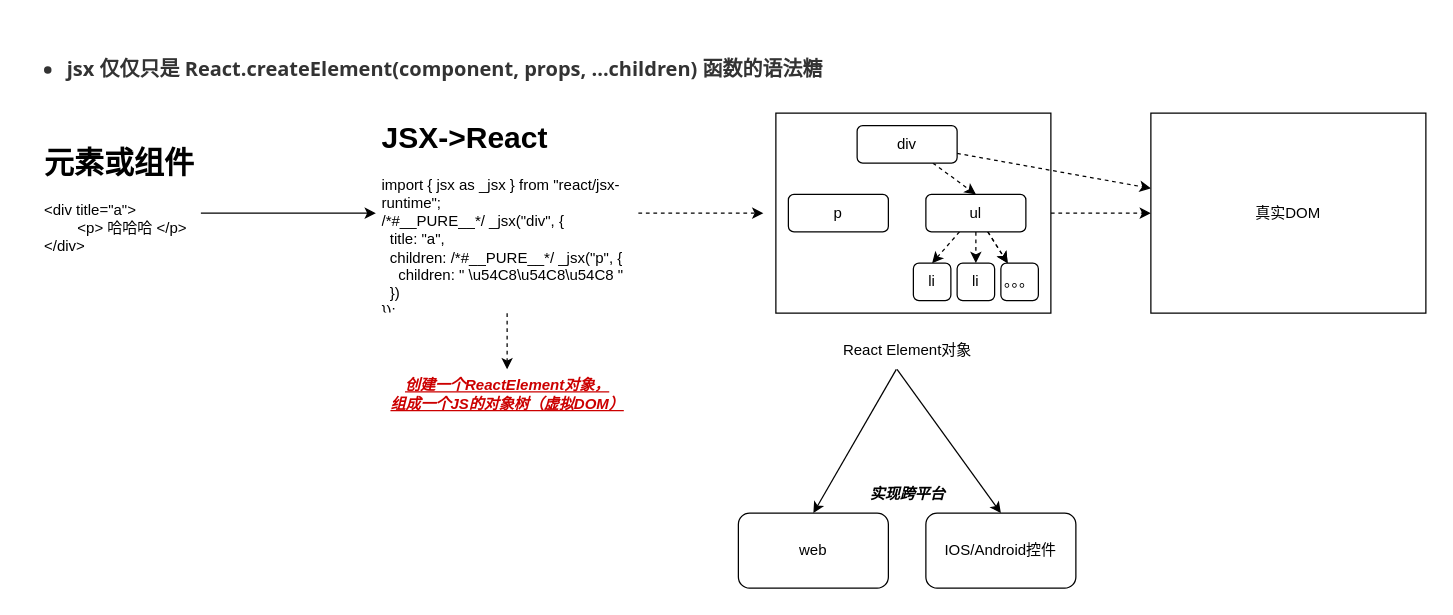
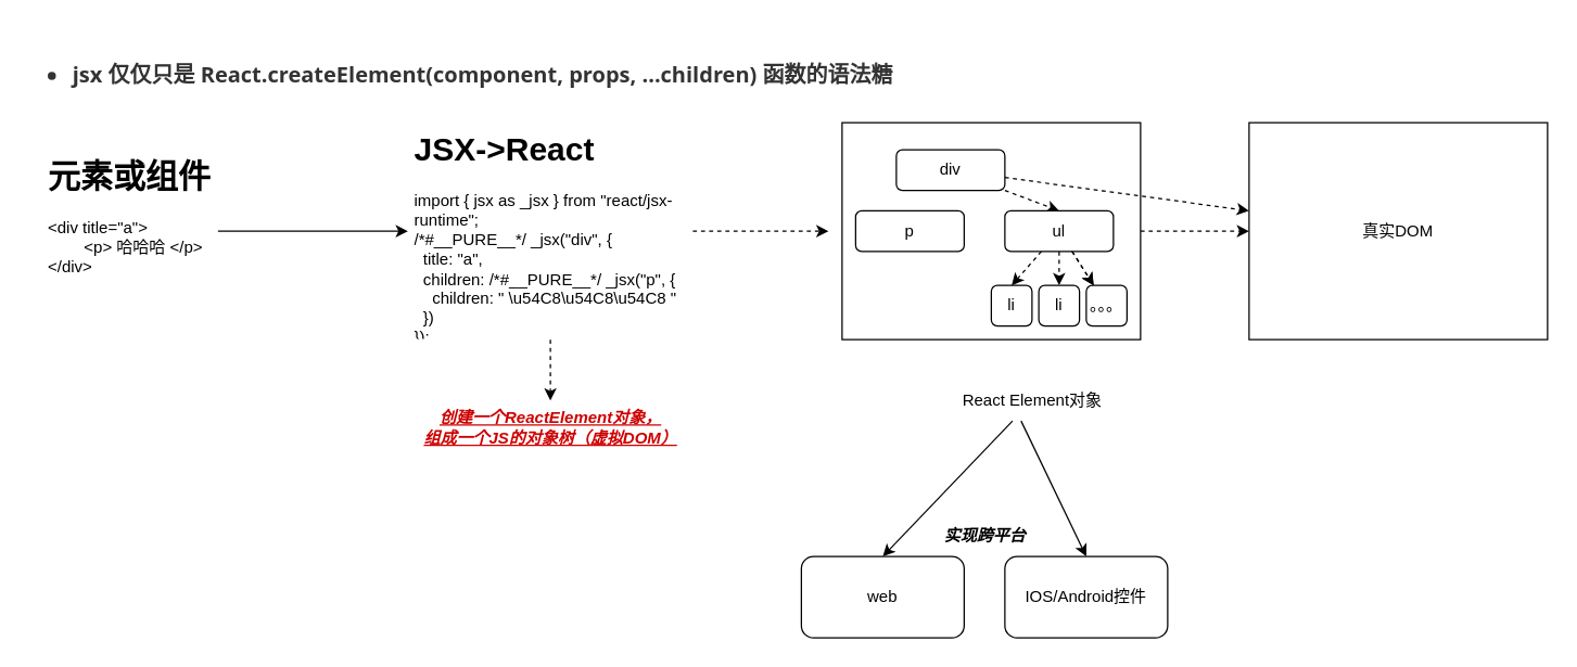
  <mxCell id="0" />
  <mxCell id="1" parent="0" />
  <mxCell id="2" value="" style="edgeStyle=none;html=1;dashed=1;fontColor=#000000;" parent="1" source="3" target="23" edge="1"><mxGeometry relative="1" as="geometry" /></mxCell>
  <mxCell id="3" value="" style="rounded=0;whiteSpace=wrap;html=1;fontColor=#000000;" parent="1" vertex="1"><mxGeometry x="620" y="90" width="220" height="160" as="geometry" /></mxCell>
  <mxCell id="4" value="&lt;ul style=&quot;border-color: var(--border-color); box-sizing: border-box; margin: 0.8em 0px; padding-left: 30px; position: relative; color: rgb(51, 51, 51); font-family: &amp;quot;Open Sans&amp;quot;, &amp;quot;Clear Sans&amp;quot;, &amp;quot;Helvetica Neue&amp;quot;, Helvetica, Arial, &amp;quot;Segoe UI Emoji&amp;quot;, sans-serif; font-size: 16px; text-align: start;&quot; data-mark=&quot;*&quot; class=&quot;ul-list&quot;&gt;&lt;li style=&quot;border-color: var(--border-color); box-sizing: border-box; margin: 0px; position: relative;&quot; class=&quot;md-list-item md-focus-container&quot;&gt;&lt;p style=&quot;border-color: var(--border-color); box-sizing: border-box; line-height: inherit; orphans: 4; margin: 0px 0px 0.5rem; position: relative;&quot; class=&quot;md-end-block md-p md-focus&quot;&gt;&lt;span style=&quot;border-color: var(--border-color); box-sizing: border-box;&quot; class=&quot;md-pair-s md-expand&quot;&gt;&lt;strong style=&quot;border-color: var(--border-color); box-sizing: border-box;&quot;&gt;jsx 仅仅只是 React.createElement(component, props, ...children) 函数的语法糖&lt;/strong&gt;&lt;/span&gt;&lt;/p&gt;&lt;/li&gt;&lt;/ul&gt;" style="text;html=1;align=center;verticalAlign=middle;resizable=0;points=[];autosize=1;strokeColor=none;fillColor=none;" parent="1" vertex="1"><mxGeometry x="20" y="20" width="640" height="70" as="geometry" /></mxCell>
  <mxCell id="5" value="&lt;h1&gt;元素或组件&lt;/h1&gt;&lt;div&gt;&amp;lt;div title=&quot;a&quot;&amp;gt;&lt;/div&gt;&lt;div&gt;&lt;span style=&quot;white-space: pre;&quot;&gt;&#09;&lt;/span&gt;&amp;lt;p&amp;gt; 哈哈哈 &amp;lt;/p&amp;gt;&lt;/div&gt;&lt;div&gt;&amp;lt;/div&amp;gt;&amp;nbsp;&lt;/div&gt;" style="text;html=1;strokeColor=none;fillColor=none;spacing=5;spacingTop=-20;whiteSpace=wrap;overflow=hidden;rounded=0;" parent="1" vertex="1"><mxGeometry x="30" y="110" width="130" height="120" as="geometry" /></mxCell>
  <mxCell id="6" value="" style="endArrow=classic;html=1;exitX=1;exitY=0.5;exitDx=0;exitDy=0;" parent="1" source="5" edge="1"><mxGeometry width="50" height="50" relative="1" as="geometry"><mxPoint x="250" y="230" as="sourcePoint" /><mxPoint x="300" y="170" as="targetPoint" /></mxGeometry></mxCell>
  <mxCell id="7" value="" style="edgeStyle=none;html=1;dashed=1;fontColor=#CC0000;" parent="1" source="8" edge="1"><mxGeometry relative="1" as="geometry"><mxPoint x="610" y="170" as="targetPoint" /></mxGeometry></mxCell>
  <mxCell id="8" value="&lt;h1&gt;JSX-&amp;gt;React&lt;br&gt;&lt;/h1&gt;&lt;div&gt;&lt;div&gt;import { jsx as _jsx } from &quot;react/jsx-runtime&quot;;&lt;/div&gt;&lt;div&gt;/*#__PURE__*/ _jsx(&quot;div&quot;, {&lt;/div&gt;&lt;div&gt;&amp;nbsp; title: &quot;a&quot;,&lt;/div&gt;&lt;div&gt;&amp;nbsp; children: /*#__PURE__*/ _jsx(&quot;p&quot;, {&lt;/div&gt;&lt;div&gt;&amp;nbsp; &amp;nbsp; children: &quot; \u54C8\u54C8\u54C8 &quot;&lt;/div&gt;&lt;div&gt;&amp;nbsp; })&lt;/div&gt;&lt;div&gt;});&lt;/div&gt;&lt;/div&gt;" style="text;html=1;strokeColor=none;fillColor=none;spacing=5;spacingTop=-20;whiteSpace=wrap;overflow=hidden;rounded=0;" parent="1" vertex="1"><mxGeometry x="300" y="90" width="210" height="160" as="geometry" /></mxCell>
  <mxCell id="9" value="" style="endArrow=classic;html=1;exitX=0.5;exitY=1;exitDx=0;exitDy=0;dashed=1;" parent="1" source="8" target="10" edge="1"><mxGeometry width="50" height="50" relative="1" as="geometry"><mxPoint x="430" y="360" as="sourcePoint" /><mxPoint x="415" y="300" as="targetPoint" /></mxGeometry></mxCell>
  <mxCell id="10" value="创建一个ReactElement对象，&lt;br&gt;组成一个JS的对象树（虚拟DOM）&lt;br&gt;" style="text;html=1;align=center;verticalAlign=middle;resizable=0;points=[];autosize=1;strokeColor=none;fillColor=none;fontStyle=7;fontColor=#CC0000;" parent="1" vertex="1"><mxGeometry x="300" y="295" width="210" height="40" as="geometry" /></mxCell>
  <mxCell id="11" value="" style="edgeStyle=none;html=1;dashed=1;fontColor=#000000;" parent="1" source="13" target="23" edge="1"><mxGeometry relative="1" as="geometry" /></mxCell>
  <mxCell id="12" value="" style="edgeStyle=none;html=1;dashed=1;fontColor=#000000;entryX=0.5;entryY=0;entryDx=0;entryDy=0;" parent="1" source="13" target="19" edge="1"><mxGeometry relative="1" as="geometry" /></mxCell>
- <mxCell id="13" value="&lt;font color=&quot;#000000&quot;&gt;div&lt;/font&gt;" style="rounded=1;whiteSpace=wrap;html=1;fontColor=#CC0000;" parent="1" vertex="1"><mxGeometry x="685" y="100" width="80" height="30" as="geometry" /></mxCell>
+ <mxCell id="13" value="&lt;font color=&quot;#000000&quot;&gt;div&lt;/font&gt;" style="rounded=1;whiteSpace=wrap;html=1;fontColor=#CC0000;" parent="1" vertex="1"><mxGeometry x="660" y="110" width="80" height="30" as="geometry" /></mxCell>
  <mxCell id="14" value="&lt;font color=&quot;#000000&quot;&gt;p&lt;/font&gt;" style="rounded=1;whiteSpace=wrap;html=1;fontColor=#CC0000;" parent="1" vertex="1"><mxGeometry x="630" y="155" width="80" height="30" as="geometry" /></mxCell>
  <mxCell id="15" value="" style="edgeStyle=none;html=1;dashed=1;fontColor=#000000;" parent="1" source="19" target="22" edge="1"><mxGeometry relative="1" as="geometry" /></mxCell>
  <mxCell id="16" value="" style="edgeStyle=none;html=1;dashed=1;fontColor=#000000;" parent="1" source="19" target="22" edge="1"><mxGeometry relative="1" as="geometry" /></mxCell>
  <mxCell id="17" value="" style="edgeStyle=none;html=1;dashed=1;fontColor=#000000;entryX=0.5;entryY=0;entryDx=0;entryDy=0;" parent="1" source="19" target="20" edge="1"><mxGeometry relative="1" as="geometry" /></mxCell>
  <mxCell id="18" value="" style="edgeStyle=none;html=1;dashed=1;fontColor=#000000;entryX=0.5;entryY=0;entryDx=0;entryDy=0;" parent="1" source="19" target="21" edge="1"><mxGeometry relative="1" as="geometry" /></mxCell>
  <mxCell id="19" value="&lt;font color=&quot;#000000&quot;&gt;ul&lt;/font&gt;" style="rounded=1;whiteSpace=wrap;html=1;fontColor=#CC0000;" parent="1" vertex="1"><mxGeometry x="740" y="155" width="80" height="30" as="geometry" /></mxCell>
  <mxCell id="20" value="&lt;font color=&quot;#000000&quot;&gt;li&lt;/font&gt;" style="rounded=1;whiteSpace=wrap;html=1;fontColor=#CC0000;" parent="1" vertex="1"><mxGeometry x="730" y="210" width="30" height="30" as="geometry" /></mxCell>
  <mxCell id="21" value="&lt;font color=&quot;#000000&quot;&gt;li&lt;/font&gt;" style="rounded=1;whiteSpace=wrap;html=1;fontColor=#CC0000;" parent="1" vertex="1"><mxGeometry x="765" y="210" width="30" height="30" as="geometry" /></mxCell>
  <mxCell id="22" value="&lt;font color=&quot;#000000&quot;&gt;。。。&lt;/font&gt;" style="rounded=1;whiteSpace=wrap;html=1;fontColor=#CC0000;" parent="1" vertex="1"><mxGeometry x="800" y="210" width="30" height="30" as="geometry" /></mxCell>
  <mxCell id="23" value="真实DOM" style="rounded=0;whiteSpace=wrap;html=1;fontColor=#000000;" parent="1" vertex="1"><mxGeometry x="920" y="90" width="220" height="160" as="geometry" /></mxCell>
- <mxCell id="24" value="React Element对象" style="text;html=1;align=center;verticalAlign=middle;resizable=0;points=[];autosize=1;strokeColor=none;fillColor=none;fontColor=#000000;" parent="1" vertex="1"><mxGeometry x="660" y="265" width="130" height="30" as="geometry" /></mxCell>
+ <mxCell id="24" value="React Element对象" style="text;html=1;align=center;verticalAlign=middle;resizable=0;points=[];autosize=1;strokeColor=none;fillColor=none;fontColor=#000000;" parent="1" vertex="1"><mxGeometry x="695" y="280" width="130" height="30" as="geometry" /></mxCell>
  <mxCell id="25" value="" style="endArrow=classic;html=1;entryX=0.5;entryY=0;entryDx=0;entryDy=0;" edge="1" parent="1" source="24" target="26"><mxGeometry width="50" height="50" relative="1" as="geometry"><mxPoint x="800" y="430" as="sourcePoint" /><mxPoint x="725" y="380" as="targetPoint" /></mxGeometry></mxCell>
  <mxCell id="26" value="web" style="rounded=1;whiteSpace=wrap;html=1;" vertex="1" parent="1"><mxGeometry x="590" y="410" width="120" height="60" as="geometry" /></mxCell>
  <mxCell id="27" value="IOS/Android控件" style="rounded=1;whiteSpace=wrap;html=1;" vertex="1" parent="1"><mxGeometry x="740" y="410" width="120" height="60" as="geometry" /></mxCell>
  <mxCell id="28" value="" style="endArrow=classic;html=1;entryX=0.5;entryY=0;entryDx=0;entryDy=0;exitX=0.438;exitY=1;exitDx=0;exitDy=0;exitPerimeter=0;" edge="1" parent="1" source="24" target="27"><mxGeometry width="50" height="50" relative="1" as="geometry"><mxPoint x="726.346" y="305" as="sourcePoint" /><mxPoint x="660" y="420" as="targetPoint" /></mxGeometry></mxCell>
  <mxCell id="29" value="实现跨平台" style="text;html=1;align=center;verticalAlign=middle;resizable=0;points=[];autosize=1;strokeColor=none;fillColor=none;fontStyle=3" vertex="1" parent="1"><mxGeometry x="685" y="380" width="80" height="30" as="geometry" /></mxCell>
